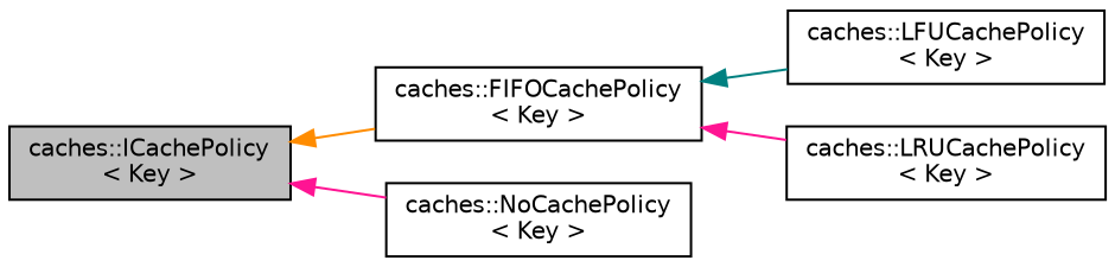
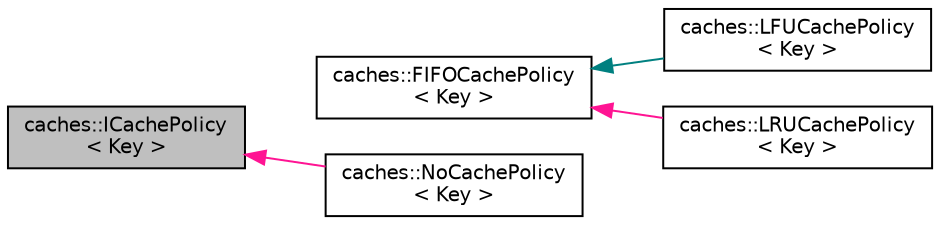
  digraph {
    rankdir=LR
    node [color=black fillcolor=white fontname=Helvetica fontsize=10 shape=record style=filled]
    edge [color=deeppink dir=back fontname=Helvetica fontsize=10 labelfontname=Helvetica labelfontsize=10 style=solid]
    n1 [fillcolor=grey75 fontcolor=black height=0.2 label="caches::ICachePolicy\l\< Key \>" width=0.4]
    n2 [height=0.2 label="caches::FIFOCachePolicy\l\< Key \>" width=0.4]
    n3 [height=0.2 label="caches::NoCachePolicy\l\< Key \>" width=0.4]
    n4 [height=0.2 label="caches::LFUCachePolicy\l\< Key \>" width=0.4]
    n5 [height=0.2 label="caches::LRUCachePolicy\l\< Key \>" width=0.4]
-   n1 -> n2 [color=darkorange]
    n1 -> n3
    n2 -> n4 [color=teal]
    n2 -> n5
  }
